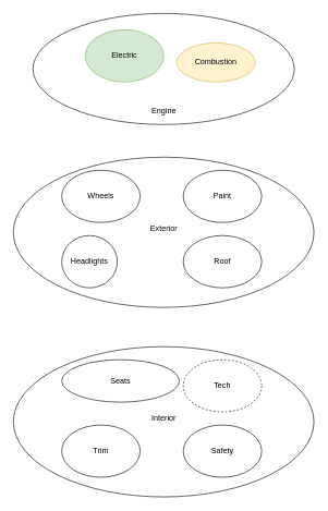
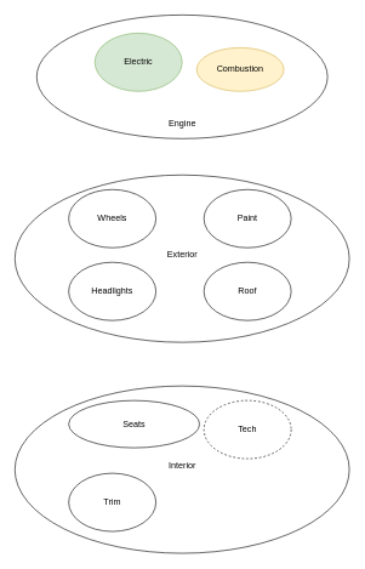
  <mxCell id="0" />
  <mxCell id="1" parent="0" />
  <mxCell id="2" value="" style="group" vertex="1" connectable="0" parent="1"><mxGeometry x="20" y="240" width="460" height="230" as="geometry" /></mxCell>
  <mxCell id="3" value="" style="ellipse;whiteSpace=wrap;html=1;" vertex="1" parent="2"><mxGeometry width="460" height="230" as="geometry" /></mxCell>
  <mxCell id="4" value="Wheels" style="ellipse;whiteSpace=wrap;html=1;" vertex="1" parent="2"><mxGeometry x="74" y="20" width="120" height="80" as="geometry" /></mxCell>
  <mxCell id="5" value="Paint" style="ellipse;whiteSpace=wrap;html=1;" vertex="1" parent="2"><mxGeometry x="260" y="20" width="120" height="80" as="geometry" /></mxCell>
- <mxCell id="6" value="Headlights" style="ellipse;whiteSpace=wrap;html=1;" vertex="1" parent="2"><mxGeometry x="74" y="120" width="85" height="80" as="geometry" /></mxCell>
+ <mxCell id="6" value="Headlights" style="ellipse;whiteSpace=wrap;html=1;" vertex="1" parent="2"><mxGeometry x="74" y="120" width="120" height="80" as="geometry" /></mxCell>
  <mxCell id="7" value="Roof" style="ellipse;whiteSpace=wrap;html=1;" vertex="1" parent="2"><mxGeometry x="260" y="120" width="120" height="80" as="geometry" /></mxCell>
  <mxCell id="8" value="Exterior" style="text;html=1;align=center;verticalAlign=middle;resizable=0;points=[];autosize=1;" vertex="1" parent="2"><mxGeometry x="200" y="100" width="60" height="20" as="geometry" /></mxCell>
  <mxCell id="9" value="" style="group" vertex="1" connectable="0" parent="1"><mxGeometry x="20" y="530" width="460" height="230" as="geometry" /></mxCell>
  <mxCell id="10" value="" style="ellipse;whiteSpace=wrap;html=1;" vertex="1" parent="9"><mxGeometry width="460" height="230" as="geometry" /></mxCell>
  <mxCell id="11" value="Seats" style="ellipse;whiteSpace=wrap;html=1;" vertex="1" parent="9"><mxGeometry x="74" y="20" width="180" height="65" as="geometry" /></mxCell>
  <mxCell id="12" value="Tech" style="ellipse;whiteSpace=wrap;html=1;dashed=1;" vertex="1" parent="9"><mxGeometry x="260" y="20" width="120" height="80" as="geometry" /></mxCell>
  <mxCell id="13" value="Trim" style="ellipse;whiteSpace=wrap;html=1;" vertex="1" parent="9"><mxGeometry x="74" y="120" width="120" height="80" as="geometry" /></mxCell>
- <mxCell id="14" value="Safety" style="ellipse;whiteSpace=wrap;html=1;" vertex="1" parent="9"><mxGeometry x="260" y="120" width="120" height="80" as="geometry" /></mxCell>
  <mxCell id="15" value="Interior" style="text;html=1;align=center;verticalAlign=middle;resizable=0;points=[];autosize=1;" vertex="1" parent="9"><mxGeometry x="205" y="100" width="50" height="20" as="geometry" /></mxCell>
  <mxCell id="16" value="" style="group" vertex="1" connectable="0" parent="1"><mxGeometry x="50" y="20" width="400" height="170" as="geometry" /></mxCell>
  <mxCell id="17" value="" style="ellipse;whiteSpace=wrap;html=1;" vertex="1" parent="16"><mxGeometry width="400" height="170" as="geometry" /></mxCell>
  <mxCell id="18" value="Electric" style="ellipse;whiteSpace=wrap;html=1;fillColor=#d5e8d4;strokeColor=#82b366;" vertex="1" parent="16"><mxGeometry x="80" y="25" width="120" height="80" as="geometry" /></mxCell>
  <mxCell id="19" value="Combustion" style="ellipse;whiteSpace=wrap;html=1;fillColor=#fff2cc;strokeColor=#d6b656;" vertex="1" parent="16"><mxGeometry x="220" y="45" width="120" height="60" as="geometry" /></mxCell>
  <mxCell id="20" value="Engine" style="text;html=1;align=center;verticalAlign=middle;resizable=0;points=[];autosize=1;" vertex="1" parent="16"><mxGeometry x="175" y="140" width="50" height="20" as="geometry" /></mxCell>
